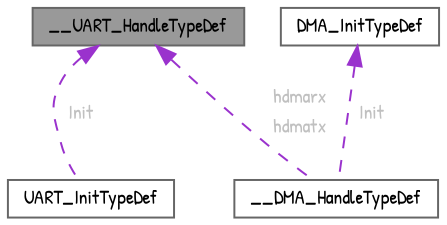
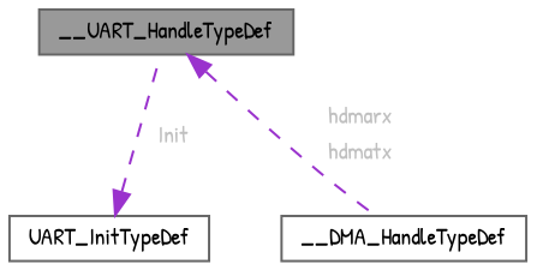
  digraph {
    fontname="Patrick Hand"
    node [color=gray40 fillcolor=white fontname="Patrick Hand" fontsize=10 shape=box style=filled]
    edge [color=darkorchid3 dir=back fontcolor=grey fontname="Patrick Hand" fontsize=10 labelfontname=Helvetica labelfontsize=10 style=dashed]
    n1 [fillcolor=grey60 fontcolor=black height=0.2 label=__UART_HandleTypeDef width=0.4]
    n2 [height=0.2 label=__DMA_HandleTypeDef width=0.4]
    n3 [height=0.2 label=UART_InitTypeDef width=0.4]
-   n4 [height=0.2 label=DMA_InitTypeDef width=0.4]
    n1 -> n2 [label=<<TABLE CELLBORDER="0" BORDER="0"><TR><TD VALIGN="top" ALIGN="LEFT" CELLPADDING="1" CELLSPACING="0">hdmarx</TD></TR> <TR><TD VALIGN="top" ALIGN="LEFT" CELLPADDING="1" CELLSPACING="0">hdmatx</TD></TR> </TABLE>>]
-   n1 -> n3 [label=<<TABLE CELLBORDER="0" BORDER="0"><TR><TD VALIGN="top" ALIGN="LEFT" CELLPADDING="1" CELLSPACING="0">Init</TD></TR> </TABLE>>]
-   n4 -> n2 [label=<<TABLE CELLBORDER="0" BORDER="0"><TR><TD VALIGN="top" ALIGN="LEFT" CELLPADDING="1" CELLSPACING="0">Init</TD></TR> </TABLE>>]
+   n3 -> n1 [label=<<TABLE CELLBORDER="0" BORDER="0"><TR><TD VALIGN="top" ALIGN="LEFT" CELLPADDING="1" CELLSPACING="0">Init</TD></TR> </TABLE>>]
  }
